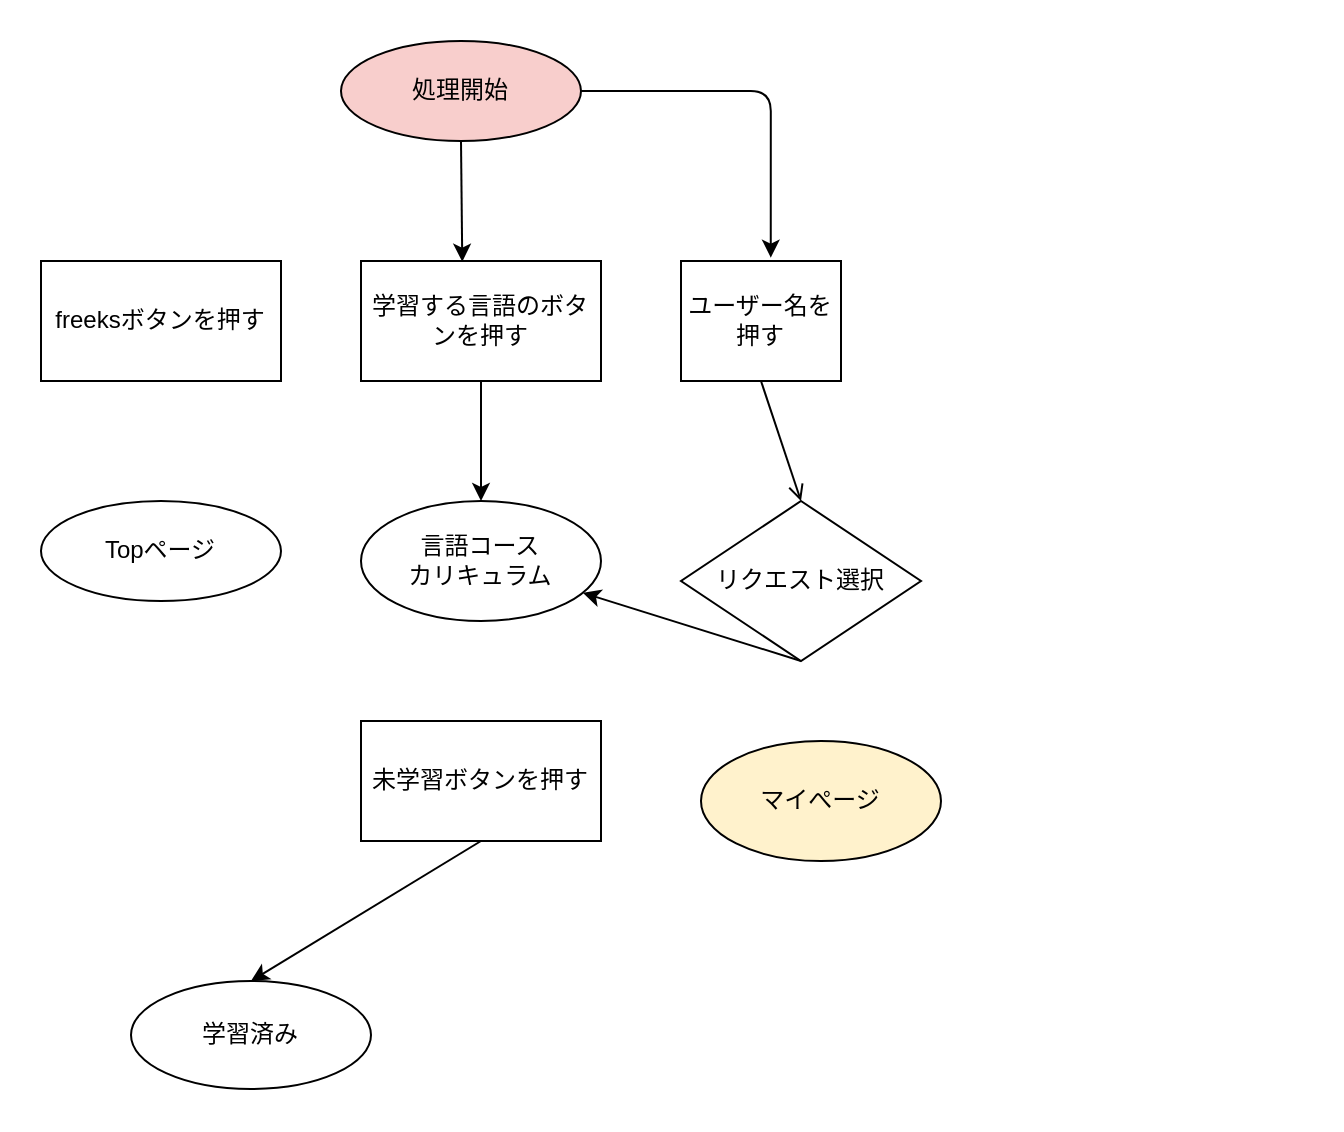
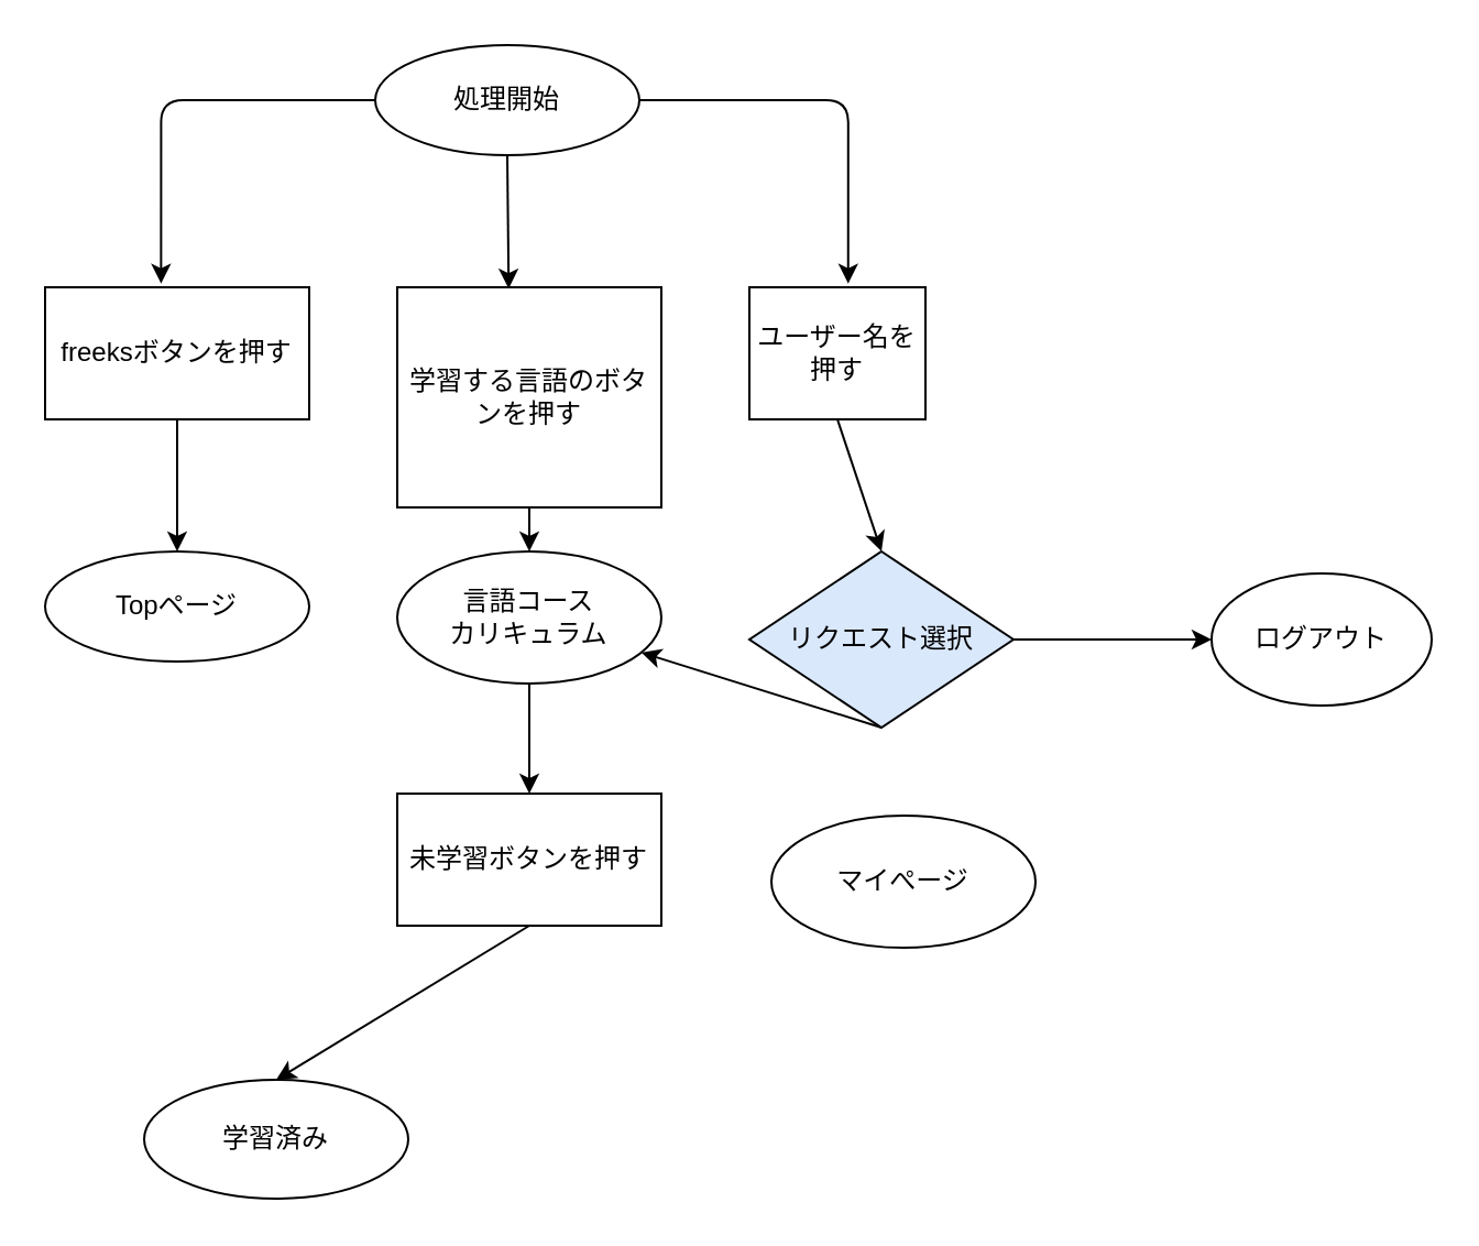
  <mxCell id="0" />
  <mxCell id="1" parent="0" />
  <mxCell id="2" style="edgeStyle=none;html=1;exitX=0.5;exitY=1;exitDx=0;exitDy=0;entryX=0.422;entryY=0.006;entryDx=0;entryDy=0;entryPerimeter=0;" edge="1" parent="1" source="5" target="17"><mxGeometry relative="1" as="geometry" /></mxCell>
+ <mxCell id="3" style="edgeStyle=orthogonalEdgeStyle;html=1;exitX=0;exitY=0.5;exitDx=0;exitDy=0;entryX=0.439;entryY=-0.028;entryDx=0;entryDy=0;entryPerimeter=0;" edge="1" parent="1" source="5" target="7"><mxGeometry relative="1" as="geometry" /></mxCell>
  <mxCell id="4" style="edgeStyle=orthogonalEdgeStyle;html=1;exitX=1;exitY=0.5;exitDx=0;exitDy=0;entryX=0.561;entryY=-0.028;entryDx=0;entryDy=0;entryPerimeter=0;" edge="1" parent="1" source="5" target="10"><mxGeometry relative="1" as="geometry" /></mxCell>
- <mxCell id="5" value="処理開始" style="ellipse;whiteSpace=wrap;html=1;fillColor=#f8cecc;" vertex="1" parent="1"><mxGeometry x="170" y="20" width="120" height="50" as="geometry" /></mxCell>
+ <mxCell id="5" value="処理開始" style="ellipse;whiteSpace=wrap;html=1;" vertex="1" parent="1"><mxGeometry x="170" y="20" width="120" height="50" as="geometry" /></mxCell>
+ <mxCell id="6" style="edgeStyle=none;html=1;exitX=0.5;exitY=1;exitDx=0;exitDy=0;entryX=0.5;entryY=0;entryDx=0;entryDy=0;" edge="1" parent="1" source="7" target="8"><mxGeometry relative="1" as="geometry" /></mxCell>
  <mxCell id="7" value="freeksボタンを押す" style="rounded=0;whiteSpace=wrap;html=1;" vertex="1" parent="1"><mxGeometry x="20" y="130" width="120" height="60" as="geometry" /></mxCell>
  <mxCell id="8" value="Topページ" style="ellipse;whiteSpace=wrap;html=1;" vertex="1" parent="1"><mxGeometry x="20" y="250" width="120" height="50" as="geometry" /></mxCell>
- <mxCell id="9" style="html=1;exitX=0.5;exitY=1;exitDx=0;exitDy=0;entryX=0.5;entryY=0;entryDx=0;entryDy=0;endArrow=open;" edge="1" parent="1" source="10" target="13"><mxGeometry relative="1" as="geometry" /></mxCell>
+ <mxCell id="9" style="html=1;exitX=0.5;exitY=1;exitDx=0;exitDy=0;entryX=0.5;entryY=0;entryDx=0;entryDy=0;" edge="1" parent="1" source="10" target="13"><mxGeometry relative="1" as="geometry" /></mxCell>
  <mxCell id="10" value="ユーザー名を押す" style="rounded=0;whiteSpace=wrap;html=1;" vertex="1" parent="1"><mxGeometry x="340" y="130" width="80" height="60" as="geometry" /></mxCell>
  <mxCell id="11" style="edgeStyle=none;html=1;exitX=0.5;exitY=1;exitDx=0;exitDy=0;" edge="1" parent="1" source="13" target="19"><mxGeometry relative="1" as="geometry" /></mxCell>
- <mxCell id="13" value="リクエスト選択" style="rhombus;whiteSpace=wrap;html=1;" vertex="1" parent="1"><mxGeometry x="340" y="250" width="120" height="80" as="geometry" /></mxCell>
- <mxCell id="14" value="マイぺージ" style="ellipse;whiteSpace=wrap;html=1;fillColor=#fff2cc;" vertex="1" parent="1"><mxGeometry x="350" y="370" width="120" height="60" as="geometry" /></mxCell>
+ <mxCell id="12" value="" style="edgeStyle=none;html=1;" edge="1" parent="1" source="13" target="15"><mxGeometry relative="1" as="geometry" /></mxCell>
+ <mxCell id="13" value="リクエスト選択" style="rhombus;whiteSpace=wrap;html=1;fillColor=#dae8fc;" vertex="1" parent="1"><mxGeometry x="340" y="250" width="120" height="80" as="geometry" /></mxCell>
+ <mxCell id="14" value="マイぺージ" style="ellipse;whiteSpace=wrap;html=1;" vertex="1" parent="1"><mxGeometry x="350" y="370" width="120" height="60" as="geometry" /></mxCell>
+ <mxCell id="15" value="ログアウト" style="ellipse;whiteSpace=wrap;html=1;" vertex="1" parent="1"><mxGeometry x="550" y="260" width="100" height="60" as="geometry" /></mxCell>
  <mxCell id="16" style="edgeStyle=none;html=1;exitX=0.5;exitY=1;exitDx=0;exitDy=0;entryX=0.5;entryY=0;entryDx=0;entryDy=0;" edge="1" parent="1" source="17" target="19"><mxGeometry relative="1" as="geometry" /></mxCell>
- <mxCell id="17" value="学習する言語のボタンを押す" style="rounded=0;whiteSpace=wrap;html=1;" vertex="1" parent="1"><mxGeometry x="180" y="130" width="120" height="60" as="geometry" /></mxCell>
+ <mxCell id="17" value="学習する言語のボタンを押す" style="rounded=0;whiteSpace=wrap;html=1;" vertex="1" parent="1"><mxGeometry x="180" y="130" width="120" height="100" as="geometry" /></mxCell>
+ <mxCell id="18" style="edgeStyle=none;html=1;exitX=0.5;exitY=1;exitDx=0;exitDy=0;entryX=0.5;entryY=0;entryDx=0;entryDy=0;" edge="1" parent="1" source="19" target="22"><mxGeometry relative="1" as="geometry" /></mxCell>
  <mxCell id="19" value="言語コース&lt;br&gt;カリキュラム" style="ellipse;whiteSpace=wrap;html=1;" vertex="1" parent="1"><mxGeometry x="180" y="250" width="120" height="60" as="geometry" /></mxCell>
  <mxCell id="20" value="学習済み" style="ellipse;whiteSpace=wrap;html=1;" vertex="1" parent="1"><mxGeometry x="65" y="490" width="120" height="54" as="geometry" /></mxCell>
  <mxCell id="21" style="edgeStyle=none;html=1;exitX=0.5;exitY=1;exitDx=0;exitDy=0;entryX=0.5;entryY=0;entryDx=0;entryDy=0;" edge="1" parent="1" source="22" target="20"><mxGeometry relative="1" as="geometry" /></mxCell>
  <mxCell id="22" value="未学習ボタンを押す" style="rounded=0;whiteSpace=wrap;html=1;" vertex="1" parent="1"><mxGeometry x="180" y="360" width="120" height="60" as="geometry" /></mxCell>
